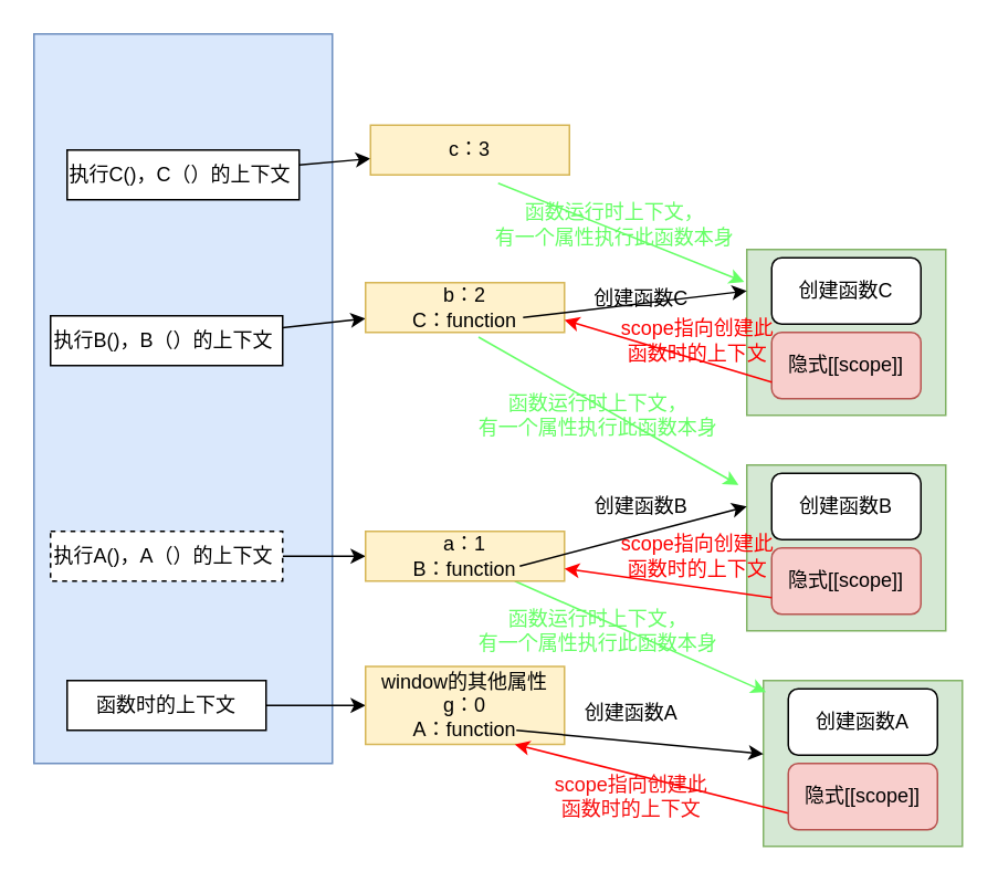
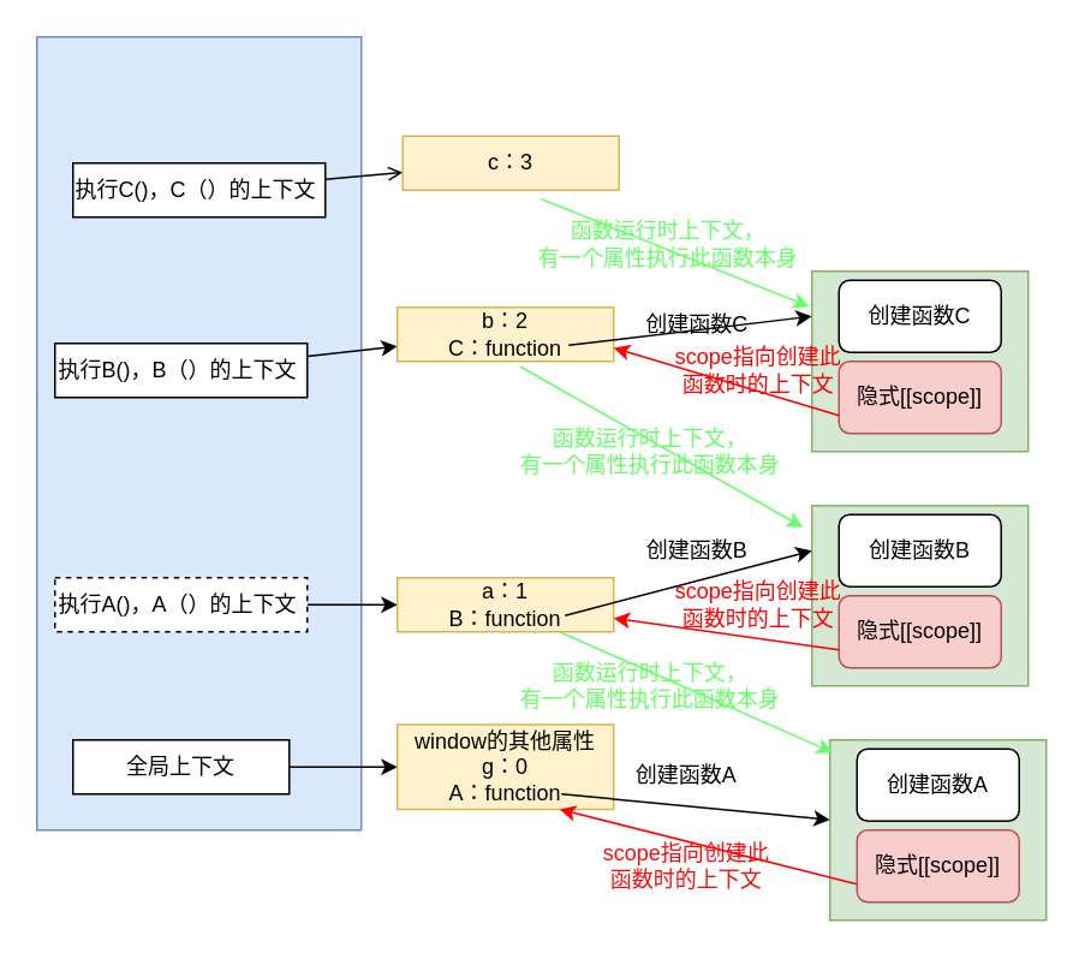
  <mxCell id="0" />
  <mxCell id="1" parent="0" />
  <mxCell id="2" value="函数运行时上下文，&lt;br&gt;有一个属性执行此函数本身" style="text;html=1;align=center;verticalAlign=middle;resizable=0;points=[];autosize=1;labelBorderColor=none;fontColor=#66FF66;" vertex="1" parent="1"><mxGeometry x="275" y="360" width="170" height="40" as="geometry" /></mxCell>
  <mxCell id="3" value="" style="rounded=0;whiteSpace=wrap;html=1;fillColor=#dae8fc;strokeColor=#6c8ebf;" vertex="1" parent="1"><mxGeometry x="20" y="20" width="180" height="440" as="geometry" /></mxCell>
  <mxCell id="4" value="" style="edgeStyle=none;html=1;" edge="1" parent="1" source="5" target="6"><mxGeometry relative="1" as="geometry" /></mxCell>
- <mxCell id="5" value="函数时的上下文" style="rounded=0;whiteSpace=wrap;html=1;" vertex="1" parent="1"><mxGeometry x="40" y="410" width="120" height="30" as="geometry" /></mxCell>
+ <mxCell id="5" value="全局上下文" style="rounded=0;whiteSpace=wrap;html=1;" vertex="1" parent="1"><mxGeometry x="40" y="410" width="120" height="30" as="geometry" /></mxCell>
  <mxCell id="6" value="window的其他属性&lt;br&gt;g：0&lt;br&gt;A：function" style="rounded=0;whiteSpace=wrap;html=1;fillColor=#fff2cc;strokeColor=#d6b656;" vertex="1" parent="1"><mxGeometry x="220" y="401.5" width="120" height="47" as="geometry" /></mxCell>
  <mxCell id="7" value="" style="rounded=0;whiteSpace=wrap;html=1;fillColor=#d5e8d4;strokeColor=#82b366;" vertex="1" parent="1"><mxGeometry x="460" y="410" width="120" height="100" as="geometry" /></mxCell>
  <mxCell id="8" value="创建函数A" style="text;html=1;align=center;verticalAlign=middle;resizable=0;points=[];autosize=1;strokeColor=none;fillColor=none;" vertex="1" parent="1"><mxGeometry x="340" y="415" width="80" height="30" as="geometry" /></mxCell>
  <mxCell id="9" value="" style="edgeStyle=none;html=1;" edge="1" parent="1" source="10" target="12"><mxGeometry relative="1" as="geometry" /></mxCell>
  <mxCell id="10" value="执行A()，A（）的上下文&amp;nbsp;" style="rounded=0;whiteSpace=wrap;html=1;dashed=1;" vertex="1" parent="1"><mxGeometry x="30" y="320" width="140" height="30" as="geometry" /></mxCell>
  <mxCell id="11" style="edgeStyle=none;html=1;exitX=0.75;exitY=1;exitDx=0;exitDy=0;entryX=0.013;entryY=0.07;entryDx=0;entryDy=0;entryPerimeter=0;strokeColor=#66FF66;" edge="1" parent="1" source="12" target="7"><mxGeometry relative="1" as="geometry" /></mxCell>
  <mxCell id="12" value="a：1&lt;br&gt;B：function" style="rounded=0;whiteSpace=wrap;html=1;fillColor=#fff2cc;strokeColor=#d6b656;" vertex="1" parent="1"><mxGeometry x="220" y="320" width="120" height="30" as="geometry" /></mxCell>
  <mxCell id="13" value="创建函数B" style="text;html=1;align=center;verticalAlign=middle;resizable=0;points=[];autosize=1;strokeColor=none;fillColor=none;" vertex="1" parent="1"><mxGeometry x="346" y="290" width="80" height="30" as="geometry" /></mxCell>
  <mxCell id="14" value="创建函数A" style="rounded=1;whiteSpace=wrap;html=1;" vertex="1" parent="1"><mxGeometry x="475" y="415" width="90" height="40" as="geometry" /></mxCell>
  <mxCell id="15" value="" style="edgeStyle=none;html=1;strokeColor=#FF0000;entryX=0.75;entryY=1;entryDx=0;entryDy=0;exitX=0;exitY=0.75;exitDx=0;exitDy=0;" edge="1" parent="1" source="16" target="6"><mxGeometry relative="1" as="geometry" /></mxCell>
  <mxCell id="16" value="隐式[[scope]]" style="rounded=1;whiteSpace=wrap;html=1;fillColor=#f8cecc;strokeColor=#b85450;" vertex="1" parent="1"><mxGeometry x="475" y="460" width="90" height="40" as="geometry" /></mxCell>
  <mxCell id="17" value="scope指向创建此&lt;br&gt;函数时的上下文" style="text;html=1;align=center;verticalAlign=middle;resizable=0;points=[];autosize=1;strokeColor=none;fillColor=none;fontColor=#f80d0d;" vertex="1" parent="1"><mxGeometry x="320" y="460" width="120" height="40" as="geometry" /></mxCell>
  <mxCell id="18" value="" style="rounded=0;whiteSpace=wrap;html=1;fillColor=#d5e8d4;strokeColor=#82b366;" vertex="1" parent="1"><mxGeometry x="450" y="280" width="120" height="100" as="geometry" /></mxCell>
  <mxCell id="19" value="创建函数B" style="rounded=1;whiteSpace=wrap;html=1;" vertex="1" parent="1"><mxGeometry x="465" y="285" width="90" height="40" as="geometry" /></mxCell>
  <mxCell id="20" value="隐式[[scope]]" style="rounded=1;whiteSpace=wrap;html=1;fillColor=#f8cecc;strokeColor=#b85450;" vertex="1" parent="1"><mxGeometry x="465" y="330" width="90" height="40" as="geometry" /></mxCell>
  <mxCell id="21" value="" style="edgeStyle=none;html=1;strokeColor=#FF0000;entryX=1;entryY=0.75;entryDx=0;entryDy=0;exitX=0;exitY=0.75;exitDx=0;exitDy=0;" edge="1" parent="1" source="20" target="12"><mxGeometry relative="1" as="geometry"><mxPoint x="445" y="348" as="sourcePoint" /></mxGeometry></mxCell>
  <mxCell id="22" value="scope指向创建此&lt;br&gt;函数时的上下文" style="text;html=1;align=center;verticalAlign=middle;resizable=0;points=[];autosize=1;strokeColor=none;fillColor=none;fontColor=#FF0000;" vertex="1" parent="1"><mxGeometry x="360" y="315" width="120" height="40" as="geometry" /></mxCell>
  <mxCell id="23" value="函数运行时上下文，&lt;br&gt;有一个属性执行此函数本身" style="text;html=1;align=center;verticalAlign=middle;resizable=0;points=[];autosize=1;labelBorderColor=none;fontColor=#66FF66;" vertex="1" parent="1"><mxGeometry x="275" y="230" width="170" height="40" as="geometry" /></mxCell>
  <mxCell id="24" value="" style="edgeStyle=none;html=1;" edge="1" parent="1" source="25" target="26"><mxGeometry relative="1" as="geometry" /></mxCell>
  <mxCell id="25" value="执行B()，B（）的上下文&amp;nbsp;" style="rounded=0;whiteSpace=wrap;html=1;" vertex="1" parent="1"><mxGeometry x="30" y="190" width="140" height="30" as="geometry" /></mxCell>
  <mxCell id="26" value="b：2&lt;br&gt;C：function" style="rounded=0;whiteSpace=wrap;html=1;fillColor=#fff2cc;strokeColor=#d6b656;" vertex="1" parent="1"><mxGeometry x="220" y="170" width="120" height="30" as="geometry" /></mxCell>
  <mxCell id="27" value="创建函数C" style="text;html=1;align=center;verticalAlign=middle;resizable=0;points=[];autosize=1;strokeColor=none;fillColor=none;" vertex="1" parent="1"><mxGeometry x="346" y="165" width="80" height="30" as="geometry" /></mxCell>
  <mxCell id="28" value="" style="rounded=0;whiteSpace=wrap;html=1;fillColor=#d5e8d4;strokeColor=#82b366;" vertex="1" parent="1"><mxGeometry x="450" y="150" width="120" height="100" as="geometry" /></mxCell>
  <mxCell id="29" value="创建函数C" style="rounded=1;whiteSpace=wrap;html=1;" vertex="1" parent="1"><mxGeometry x="465" y="155" width="90" height="40" as="geometry" /></mxCell>
  <mxCell id="30" value="隐式[[scope]]" style="rounded=1;whiteSpace=wrap;html=1;fillColor=#f8cecc;strokeColor=#b85450;" vertex="1" parent="1"><mxGeometry x="465" y="200" width="90" height="40" as="geometry" /></mxCell>
  <mxCell id="31" value="" style="edgeStyle=none;html=1;strokeColor=#FF0000;entryX=1;entryY=0.75;entryDx=0;entryDy=0;exitX=0;exitY=0.75;exitDx=0;exitDy=0;" edge="1" parent="1" source="30" target="26"><mxGeometry relative="1" as="geometry"><mxPoint x="445" y="218" as="sourcePoint" /></mxGeometry></mxCell>
  <mxCell id="32" value="scope指向创建此&lt;br&gt;函数时的上下文" style="text;html=1;align=center;verticalAlign=middle;resizable=0;points=[];autosize=1;strokeColor=none;fillColor=none;fontColor=#FF0000;" vertex="1" parent="1"><mxGeometry x="360" y="185" width="120" height="40" as="geometry" /></mxCell>
  <mxCell id="33" style="edgeStyle=none;html=1;exitX=0.568;exitY=1.095;exitDx=0;exitDy=0;entryX=0.013;entryY=0.07;entryDx=0;entryDy=0;entryPerimeter=0;strokeColor=#66FF66;exitPerimeter=0;" edge="1" parent="1" source="26"><mxGeometry relative="1" as="geometry"><mxPoint x="293.44" y="225" as="sourcePoint" /><mxPoint x="445" y="292" as="targetPoint" /></mxGeometry></mxCell>
  <mxCell id="34" value="函数运行时上下文，&lt;br&gt;有一个属性执行此函数本身" style="text;html=1;align=center;verticalAlign=middle;resizable=0;points=[];autosize=1;labelBorderColor=none;fontColor=#66FF66;" vertex="1" parent="1"><mxGeometry x="285" y="115" width="170" height="40" as="geometry" /></mxCell>
- <mxCell id="35" value="" style="edgeStyle=none;html=1;" edge="1" parent="1" source="36" target="37"><mxGeometry relative="1" as="geometry" /></mxCell>
+ <mxCell id="35" value="" style="edgeStyle=none;html=1;endArrow=open;" edge="1" parent="1" source="36" target="37"><mxGeometry relative="1" as="geometry" /></mxCell>
  <mxCell id="36" value="执行C()，C（）的上下文&amp;nbsp;" style="rounded=0;whiteSpace=wrap;html=1;" vertex="1" parent="1"><mxGeometry x="40" y="90" width="140" height="30" as="geometry" /></mxCell>
  <mxCell id="37" value="c：3" style="rounded=0;whiteSpace=wrap;html=1;fillColor=#fff2cc;strokeColor=#d6b656;" vertex="1" parent="1"><mxGeometry x="223" y="75" width="120" height="30" as="geometry" /></mxCell>
  <mxCell id="38" style="edgeStyle=none;html=1;entryX=0.013;entryY=0.07;entryDx=0;entryDy=0;entryPerimeter=0;strokeColor=#66FF66;" edge="1" parent="1"><mxGeometry relative="1" as="geometry"><mxPoint x="300" y="110" as="sourcePoint" /><mxPoint x="448.42" y="169.58" as="targetPoint" /></mxGeometry></mxCell>
  <mxCell id="39" value="" style="edgeStyle=none;html=1;" edge="1" parent="1" target="7"><mxGeometry relative="1" as="geometry"><mxPoint x="311" y="440" as="sourcePoint" /></mxGeometry></mxCell>
  <mxCell id="40" value="" style="edgeStyle=none;html=1;entryX=0;entryY=0.25;entryDx=0;entryDy=0;exitX=0.775;exitY=0.7;exitDx=0;exitDy=0;exitPerimeter=0;" edge="1" parent="1" source="12" target="18"><mxGeometry relative="1" as="geometry"><mxPoint x="308" y="311" as="sourcePoint" /><mxPoint x="430" y="335" as="targetPoint" /></mxGeometry></mxCell>
  <mxCell id="41" value="" style="edgeStyle=none;html=1;entryX=0;entryY=0.25;entryDx=0;entryDy=0;exitX=0.792;exitY=0.7;exitDx=0;exitDy=0;exitPerimeter=0;" edge="1" parent="1" source="26" target="28"><mxGeometry relative="1" as="geometry"><mxPoint x="430" y="205" as="targetPoint" /><mxPoint x="327" y="179" as="sourcePoint" /></mxGeometry></mxCell>
